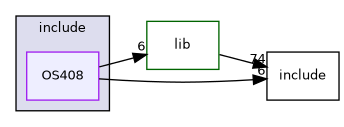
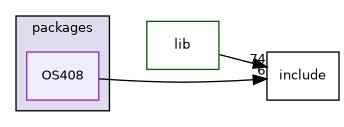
  digraph {
    compound=true
    rankdir=LR
    node [fillcolor=white fontname=Helvetica fontsize=10 shape=box style=filled]
    edge [headlabel=6 labeldistance=1.5 labelfontname=Helvetica labelfontsize=10]
    n1 [color=purple fillcolor="#eeeeff" label=OS408 pencolor=black]
    n2 [color=darkgreen label=lib]
    n3 [color=black label=include]
    subgraph cluster_1 {
      bgcolor="#ddddee"
      fontname=Helvetica
      fontsize=10
-     label=include
+     label=packages
      pencolor=black
      n1
    }
-   n1 -> n2
    n1 -> n3
    n2 -> n3 [headlabel=74]
  }
